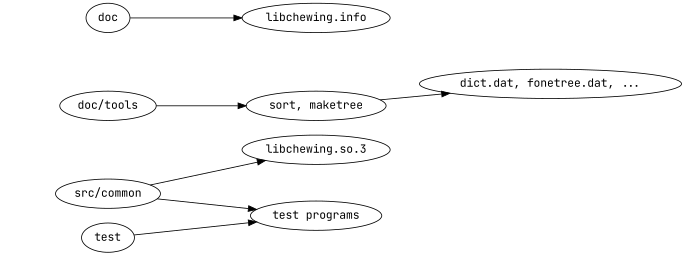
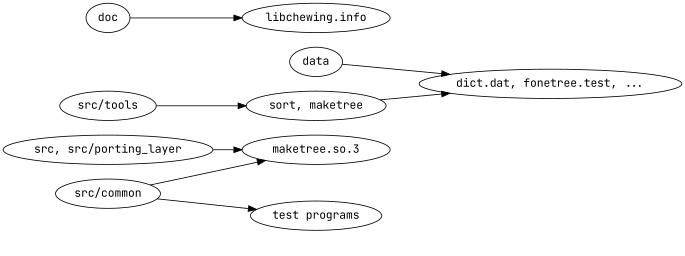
  digraph {
    fontname="JetBrains Mono"
    rankdir=LR
    node [fontname="JetBrains Mono"]
    edge [fontname="JetBrains Mono"]
    n1 [label="src/common"]
-   n2 [label="libchewing.so.3"]
+   n2 [label="maketree.so.3"]
    n3 [label="test programs"]
    n4 [label="sort, maketree"]
-   n5 [label="dict.dat, fonetree.dat, ..."]
+   n5 [label="dict.dat, fonetree.test, ..."]
+   n6 [label=data]
    n7 [label="libchewing.info"]
    n8 [label=doc]
-   n10 [label=test]
-   n11 [label="doc/tools"]
+   n9 [label="src, src/porting_layer"]
+   n11 [label="src/tools"]
    n1 -> n2
    n1 -> n3
    n4 -> n5
+   n6 -> n5
    n8 -> n7
-   n10 -> n3
+   n9 -> n2
    n11 -> n4
  }
